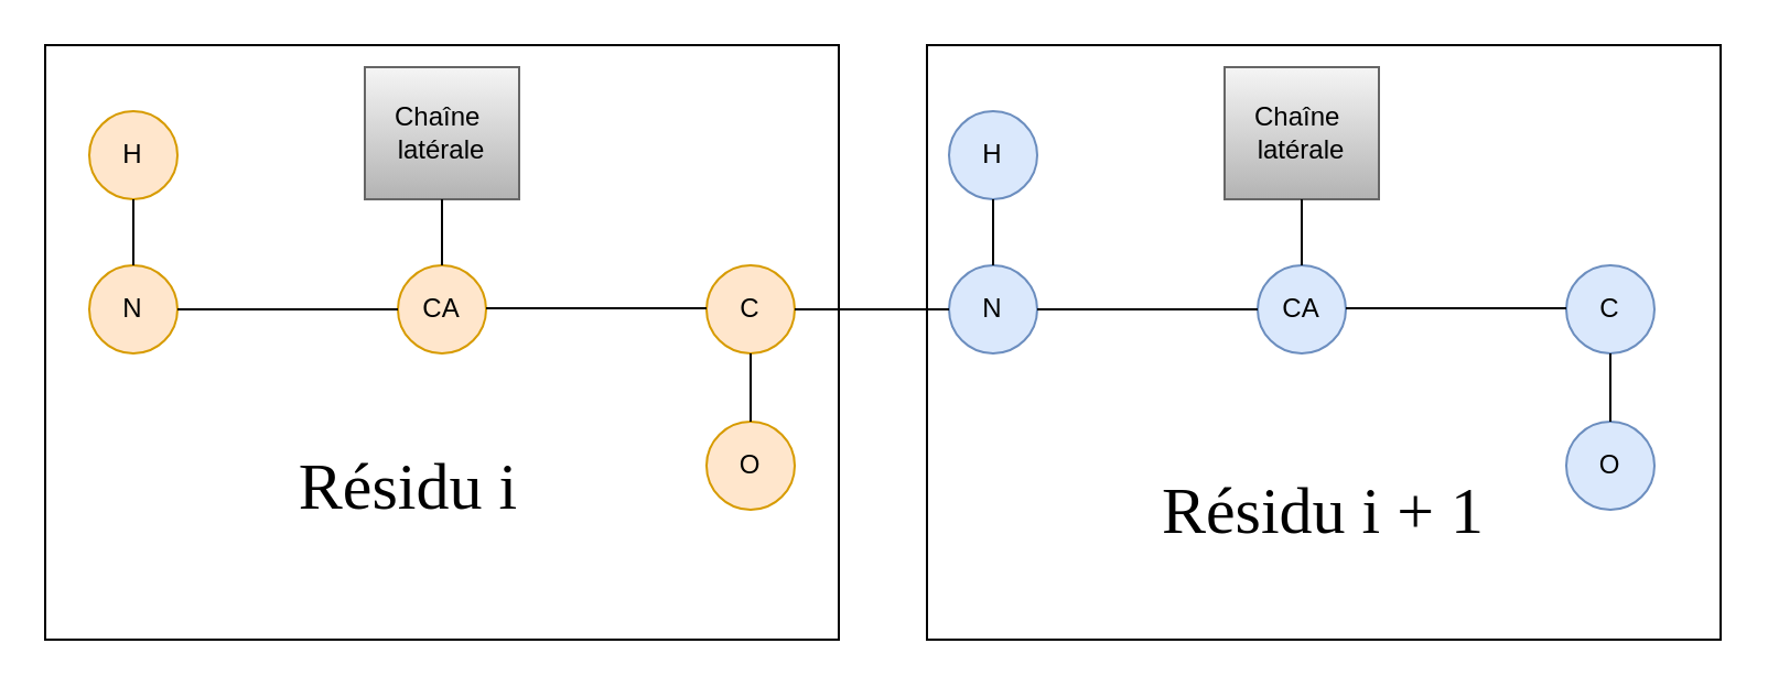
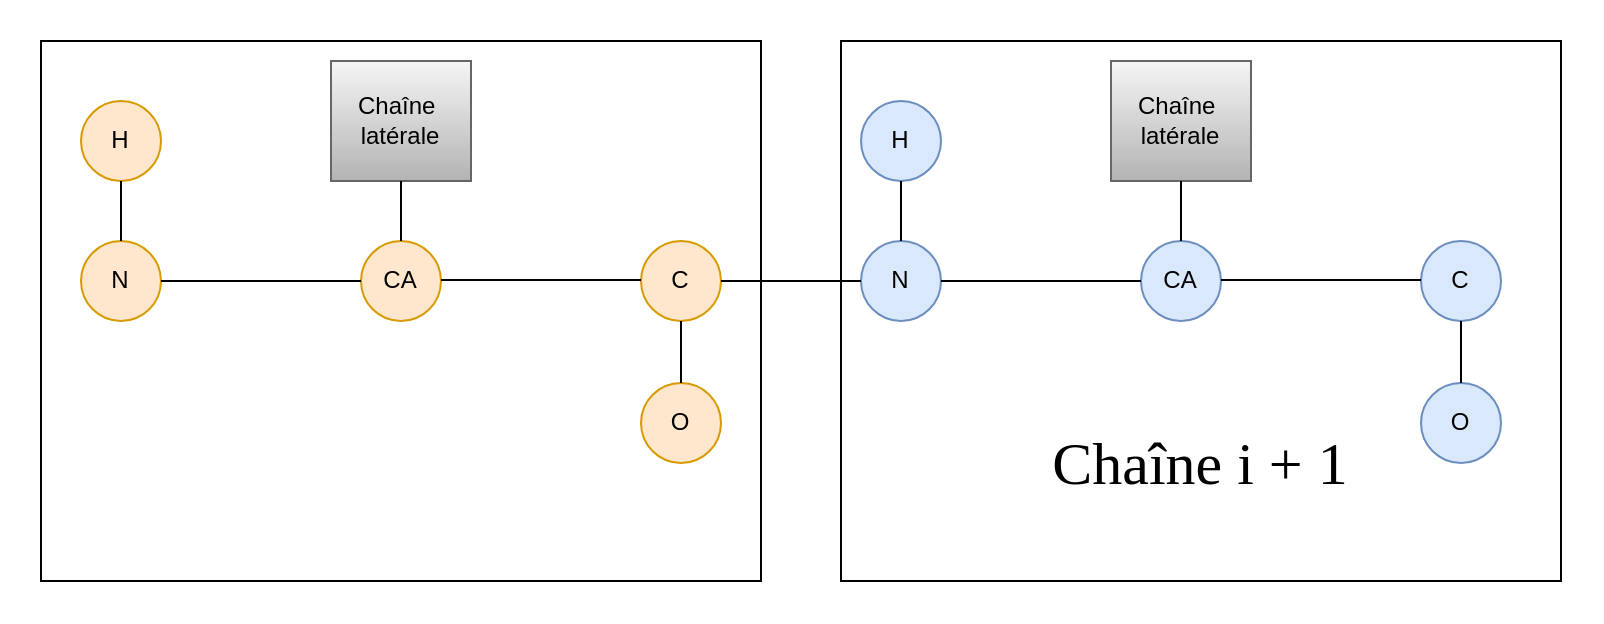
  <mxCell id="0" />
  <mxCell id="1" parent="0" />
  <mxCell id="2" value="" style="rounded=0;whiteSpace=wrap;html=1;fillColor=none;" vertex="1" parent="1"><mxGeometry x="420" y="20" width="360" height="270" as="geometry" /></mxCell>
  <mxCell id="3" value="" style="rounded=0;whiteSpace=wrap;html=1;fillColor=none;" vertex="1" parent="1"><mxGeometry x="20" y="20" width="360" height="270" as="geometry" /></mxCell>
  <mxCell id="4" value="C" style="ellipse;whiteSpace=wrap;html=1;fillColor=#ffe6cc;strokeColor=#d79b00;" vertex="1" parent="1"><mxGeometry x="320" y="120" width="40" height="40" as="geometry" /></mxCell>
  <mxCell id="5" value="O" style="ellipse;whiteSpace=wrap;html=1;fillColor=#ffe6cc;strokeColor=#d79b00;" vertex="1" parent="1"><mxGeometry x="320" y="191" width="40" height="40" as="geometry" /></mxCell>
  <mxCell id="6" value="N" style="ellipse;whiteSpace=wrap;html=1;fillColor=#ffe6cc;strokeColor=#d79b00;" vertex="1" parent="1"><mxGeometry x="40" y="120" width="40" height="40" as="geometry" /></mxCell>
  <mxCell id="7" value="H" style="ellipse;whiteSpace=wrap;html=1;fillColor=#ffe6cc;strokeColor=#d79b00;" vertex="1" parent="1"><mxGeometry x="40" y="50" width="40" height="40" as="geometry" /></mxCell>
  <mxCell id="8" value="CA" style="ellipse;whiteSpace=wrap;html=1;fillColor=#ffe6cc;strokeColor=#d79b00;" vertex="1" parent="1"><mxGeometry x="180" y="120" width="40" height="40" as="geometry" /></mxCell>
  <mxCell id="9" value="Chaîne&amp;nbsp;&lt;br&gt;latérale" style="rounded=0;whiteSpace=wrap;html=1;gradientColor=#b3b3b3;fillColor=#f5f5f5;strokeColor=#666666;" vertex="1" parent="1"><mxGeometry x="165" y="30" width="70" height="60" as="geometry" /></mxCell>
  <mxCell id="10" value="" style="endArrow=none;html=1;entryX=0.5;entryY=1;entryDx=0;entryDy=0;" edge="1" parent="1" target="7"><mxGeometry width="50" height="50" relative="1" as="geometry"><mxPoint x="60" y="120" as="sourcePoint" /><mxPoint x="110" y="70" as="targetPoint" /></mxGeometry></mxCell>
  <mxCell id="11" value="" style="endArrow=none;html=1;entryX=0;entryY=0.5;entryDx=0;entryDy=0;exitX=1;exitY=0.5;exitDx=0;exitDy=0;" edge="1" parent="1" source="6" target="8"><mxGeometry width="50" height="50" relative="1" as="geometry"><mxPoint x="71" y="130" as="sourcePoint" /><mxPoint x="71" y="100" as="targetPoint" /><Array as="points"><mxPoint x="120" y="140" /></Array></mxGeometry></mxCell>
  <mxCell id="12" value="" style="endArrow=none;html=1;entryX=0;entryY=0.5;entryDx=0;entryDy=0;exitX=1;exitY=0.5;exitDx=0;exitDy=0;" edge="1" parent="1"><mxGeometry width="50" height="50" relative="1" as="geometry"><mxPoint x="220" y="139.5" as="sourcePoint" /><mxPoint x="320" y="139.5" as="targetPoint" /><Array as="points"><mxPoint x="260" y="139.5" /></Array></mxGeometry></mxCell>
  <mxCell id="13" value="" style="endArrow=none;html=1;entryX=0.5;entryY=0;entryDx=0;entryDy=0;exitX=0.5;exitY=1;exitDx=0;exitDy=0;" edge="1" parent="1" source="4" target="5"><mxGeometry width="50" height="50" relative="1" as="geometry"><mxPoint x="230" y="149.5" as="sourcePoint" /><mxPoint x="330" y="149.5" as="targetPoint" /><Array as="points"><mxPoint x="340" y="180" /></Array></mxGeometry></mxCell>
  <mxCell id="14" value="" style="endArrow=none;html=1;exitX=0.5;exitY=0;exitDx=0;exitDy=0;entryX=0.5;entryY=1;entryDx=0;entryDy=0;" edge="1" parent="1" source="8" target="9"><mxGeometry width="50" height="50" relative="1" as="geometry"><mxPoint x="190" y="180" as="sourcePoint" /><mxPoint x="197" y="93" as="targetPoint" /></mxGeometry></mxCell>
  <mxCell id="15" value="C" style="ellipse;whiteSpace=wrap;html=1;fillColor=#dae8fc;strokeColor=#6c8ebf;" vertex="1" parent="1"><mxGeometry x="710" y="120" width="40" height="40" as="geometry" /></mxCell>
  <mxCell id="16" value="O" style="ellipse;whiteSpace=wrap;html=1;fillColor=#dae8fc;strokeColor=#6c8ebf;" vertex="1" parent="1"><mxGeometry x="710" y="191" width="40" height="40" as="geometry" /></mxCell>
  <mxCell id="17" value="N" style="ellipse;whiteSpace=wrap;html=1;fillColor=#dae8fc;strokeColor=#6c8ebf;" vertex="1" parent="1"><mxGeometry x="430" y="120" width="40" height="40" as="geometry" /></mxCell>
  <mxCell id="18" value="H" style="ellipse;whiteSpace=wrap;html=1;fillColor=#dae8fc;strokeColor=#6c8ebf;" vertex="1" parent="1"><mxGeometry x="430" y="50" width="40" height="40" as="geometry" /></mxCell>
  <mxCell id="19" value="CA" style="ellipse;whiteSpace=wrap;html=1;fillColor=#dae8fc;strokeColor=#6c8ebf;" vertex="1" parent="1"><mxGeometry x="570" y="120" width="40" height="40" as="geometry" /></mxCell>
  <mxCell id="20" value="Chaîne&amp;nbsp;&lt;br&gt;latérale" style="rounded=0;whiteSpace=wrap;html=1;gradientColor=#b3b3b3;fillColor=#f5f5f5;strokeColor=#666666;" vertex="1" parent="1"><mxGeometry x="555" y="30" width="70" height="60" as="geometry" /></mxCell>
  <mxCell id="21" value="" style="endArrow=none;html=1;entryX=0.5;entryY=1;entryDx=0;entryDy=0;" edge="1" target="18" parent="1"><mxGeometry width="50" height="50" relative="1" as="geometry"><mxPoint x="450" y="120" as="sourcePoint" /><mxPoint x="500" y="70" as="targetPoint" /></mxGeometry></mxCell>
  <mxCell id="22" value="" style="endArrow=none;html=1;entryX=0;entryY=0.5;entryDx=0;entryDy=0;exitX=1;exitY=0.5;exitDx=0;exitDy=0;" edge="1" source="17" target="19" parent="1"><mxGeometry width="50" height="50" relative="1" as="geometry"><mxPoint x="461" y="130" as="sourcePoint" /><mxPoint x="461" y="100" as="targetPoint" /><Array as="points"><mxPoint x="510" y="140" /></Array></mxGeometry></mxCell>
  <mxCell id="23" value="" style="endArrow=none;html=1;entryX=0;entryY=0.5;entryDx=0;entryDy=0;exitX=1;exitY=0.5;exitDx=0;exitDy=0;" edge="1" parent="1"><mxGeometry width="50" height="50" relative="1" as="geometry"><mxPoint x="610" y="139.5" as="sourcePoint" /><mxPoint x="710" y="139.5" as="targetPoint" /><Array as="points"><mxPoint x="650" y="139.5" /></Array></mxGeometry></mxCell>
  <mxCell id="24" value="" style="endArrow=none;html=1;entryX=0.5;entryY=0;entryDx=0;entryDy=0;exitX=0.5;exitY=1;exitDx=0;exitDy=0;" edge="1" source="15" target="16" parent="1"><mxGeometry width="50" height="50" relative="1" as="geometry"><mxPoint x="620" y="149.5" as="sourcePoint" /><mxPoint x="720" y="149.5" as="targetPoint" /><Array as="points"><mxPoint x="730" y="180" /></Array></mxGeometry></mxCell>
  <mxCell id="25" value="" style="endArrow=none;html=1;exitX=0.5;exitY=0;exitDx=0;exitDy=0;entryX=0.5;entryY=1;entryDx=0;entryDy=0;" edge="1" source="19" target="20" parent="1"><mxGeometry width="50" height="50" relative="1" as="geometry"><mxPoint x="580" y="180" as="sourcePoint" /><mxPoint x="587" y="93" as="targetPoint" /></mxGeometry></mxCell>
  <mxCell id="26" value="" style="endArrow=none;html=1;exitX=1;exitY=0.5;exitDx=0;exitDy=0;entryX=0;entryY=0.5;entryDx=0;entryDy=0;" edge="1" parent="1" source="4" target="17"><mxGeometry width="50" height="50" relative="1" as="geometry"><mxPoint x="400" y="180" as="sourcePoint" /><mxPoint x="450" y="130" as="targetPoint" /></mxGeometry></mxCell>
- <mxCell id="27" value="Résidu i" style="text;html=1;strokeColor=none;fillColor=none;align=center;verticalAlign=middle;whiteSpace=wrap;rounded=0;fontFamily=Times New Roman;fontSize=30;" vertex="1" parent="1"><mxGeometry x="110" y="180" width="150" height="79" as="geometry" /></mxCell>
- <mxCell id="28" value="Résidu i + 1" style="text;html=1;strokeColor=none;fillColor=none;align=center;verticalAlign=middle;whiteSpace=wrap;rounded=0;fontFamily=Times New Roman;fontSize=30;" vertex="1" parent="1"><mxGeometry x="525" y="191" width="150" height="79" as="geometry" /></mxCell>
+ <mxCell id="28" value="Chaîne i + 1" style="text;html=1;strokeColor=none;fillColor=none;align=center;verticalAlign=middle;whiteSpace=wrap;rounded=0;fontFamily=Times New Roman;fontSize=30;" vertex="1" parent="1"><mxGeometry x="525" y="191" width="150" height="79" as="geometry" /></mxCell>
